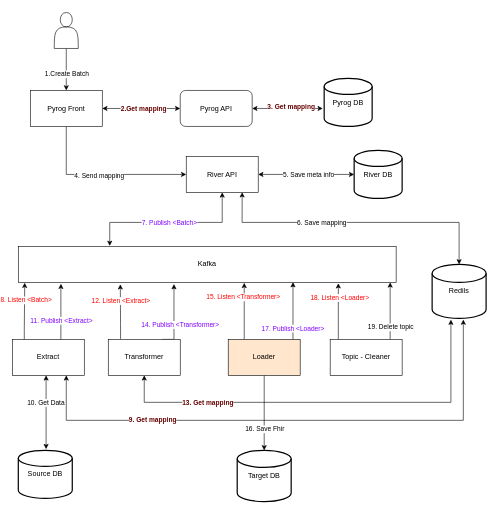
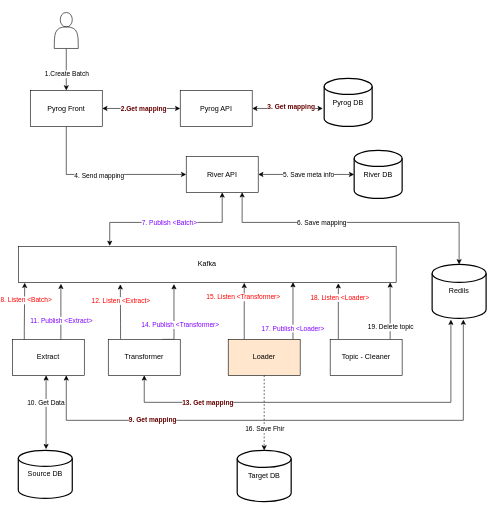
  <mxCell id="0" />
  <mxCell id="1" parent="0" />
  <mxCell id="2" style="edgeStyle=orthogonalEdgeStyle;rounded=0;orthogonalLoop=1;jettySize=auto;html=1;exitX=0.5;exitY=1;exitDx=0;exitDy=0;entryX=0;entryY=0.5;entryDx=0;entryDy=0;" parent="1" source="6" target="15" edge="1"><mxGeometry relative="1" as="geometry" /></mxCell>
  <mxCell id="3" value="4. Send mapping" style="edgeLabel;html=1;align=center;verticalAlign=middle;resizable=0;points=[];" parent="2" vertex="1" connectable="0"><mxGeometry x="-0.043" y="-2" relative="1" as="geometry"><mxPoint as="offset" /></mxGeometry></mxCell>
  <mxCell id="4" style="edgeStyle=orthogonalEdgeStyle;rounded=0;orthogonalLoop=1;jettySize=auto;html=1;startArrow=classic;startFill=1;entryX=0;entryY=0.5;entryDx=0;entryDy=0;exitX=1;exitY=0.5;exitDx=0;exitDy=0;" parent="1" source="6" target="9" edge="1"><mxGeometry relative="1" as="geometry"><mxPoint x="260" y="270" as="targetPoint" /><Array as="points"><mxPoint x="240" y="180" /><mxPoint x="240" y="180" /></Array></mxGeometry></mxCell>
  <mxCell id="5" value="2.Get mapping" style="edgeLabel;html=1;align=center;verticalAlign=middle;resizable=0;points=[];fontStyle=1;fontColor=#660000;" parent="4" vertex="1" connectable="0"><mxGeometry x="-0.007" y="-2" relative="1" as="geometry"><mxPoint x="3" y="-2" as="offset" /></mxGeometry></mxCell>
  <mxCell id="6" value="Pyrog Front" style="rounded=0;whiteSpace=wrap;html=1;" parent="1" vertex="1"><mxGeometry x="50" y="150" width="120" height="60" as="geometry" /></mxCell>
  <mxCell id="7" style="edgeStyle=orthogonalEdgeStyle;rounded=0;orthogonalLoop=1;jettySize=auto;html=1;startArrow=classic;startFill=1;exitX=1;exitY=0.5;exitDx=0;exitDy=0;entryX=-0.029;entryY=0.625;entryDx=0;entryDy=0;entryPerimeter=0;" parent="1" source="9" target="51" edge="1"><mxGeometry relative="1" as="geometry"><mxPoint x="740" y="180" as="targetPoint" /><Array as="points" /></mxGeometry></mxCell>
  <mxCell id="8" value="3. Get mapping" style="edgeLabel;html=1;align=center;verticalAlign=middle;resizable=0;points=[];fontStyle=1;fontColor=#660000;" parent="7" vertex="1" connectable="0"><mxGeometry x="0.096" y="3" relative="1" as="geometry"><mxPoint as="offset" /></mxGeometry></mxCell>
- <mxCell id="9" value="&lt;div&gt;Pyrog API&lt;/div&gt;" style="whiteSpace=wrap;html=1;rounded=1;" parent="1" vertex="1"><mxGeometry x="300" y="150" width="120" height="60" as="geometry" /></mxCell>
+ <mxCell id="9" value="&lt;div&gt;Pyrog API&lt;/div&gt;" style="rounded=0;whiteSpace=wrap;html=1;" parent="1" vertex="1"><mxGeometry x="300" y="150" width="120" height="60" as="geometry" /></mxCell>
  <mxCell id="10" style="edgeStyle=orthogonalEdgeStyle;rounded=0;orthogonalLoop=1;jettySize=auto;html=1;entryX=0;entryY=0.5;entryDx=0;entryDy=0;entryPerimeter=0;startArrow=classic;startFill=1;" parent="1" source="15" target="52" edge="1"><mxGeometry relative="1" as="geometry" /></mxCell>
  <mxCell id="11" value="5. Save meta info" style="edgeLabel;html=1;align=center;verticalAlign=middle;resizable=0;points=[];" parent="10" vertex="1" connectable="0"><mxGeometry x="0.043" y="1" relative="1" as="geometry"><mxPoint as="offset" /></mxGeometry></mxCell>
  <mxCell id="12" style="edgeStyle=orthogonalEdgeStyle;rounded=0;orthogonalLoop=1;jettySize=auto;html=1;startArrow=classic;startFill=1;entryX=0.5;entryY=0;entryDx=0;entryDy=0;entryPerimeter=0;exitX=0.777;exitY=0.995;exitDx=0;exitDy=0;exitPerimeter=0;" parent="1" source="15" target="16" edge="1"><mxGeometry relative="1" as="geometry"><mxPoint x="440" y="460" as="targetPoint" /><Array as="points"><mxPoint x="403" y="370" /><mxPoint x="765" y="370" /></Array></mxGeometry></mxCell>
  <mxCell id="13" value="6. Save mapping" style="edgeLabel;html=1;align=center;verticalAlign=middle;resizable=0;points=[];" parent="12" vertex="1" connectable="0"><mxGeometry x="-0.239" relative="1" as="geometry"><mxPoint as="offset" /></mxGeometry></mxCell>
  <mxCell id="14" value="&lt;font color=&quot;#7F00FF&quot;&gt;7. Publish &amp;lt;Batch&amp;gt;&lt;/font&gt;" style="edgeStyle=orthogonalEdgeStyle;rounded=0;orthogonalLoop=1;jettySize=auto;html=1;startArrow=classic;startFill=1;entryX=0.242;entryY=-0.014;entryDx=0;entryDy=0;entryPerimeter=0;" parent="1" source="15" target="42" edge="1"><mxGeometry relative="1" as="geometry"><mxPoint x="182" y="390" as="targetPoint" /><Array as="points"><mxPoint x="370" y="370" /><mxPoint x="182" y="370" /></Array></mxGeometry></mxCell>
  <mxCell id="15" value="River API" style="rounded=0;whiteSpace=wrap;html=1;" parent="1" vertex="1"><mxGeometry x="310" y="260" width="120" height="60" as="geometry" /></mxCell>
  <mxCell id="16" value="Redils" style="strokeWidth=2;html=1;shape=mxgraph.flowchart.database;whiteSpace=wrap;" parent="1" vertex="1"><mxGeometry x="720" y="440" width="90" height="90" as="geometry" /></mxCell>
  <mxCell id="17" value="Target DB" style="strokeWidth=2;html=1;shape=mxgraph.flowchart.database;whiteSpace=wrap;" parent="1" vertex="1"><mxGeometry x="395" y="750" width="90" height="85.5" as="geometry" /></mxCell>
  <mxCell id="18" value="Source DB" style="strokeWidth=2;html=1;shape=mxgraph.flowchart.database;whiteSpace=wrap;" parent="1" vertex="1"><mxGeometry x="30" y="750" width="90" height="80" as="geometry" /></mxCell>
  <mxCell id="19" style="edgeStyle=orthogonalEdgeStyle;rounded=0;orthogonalLoop=1;jettySize=auto;html=1;entryX=0.515;entryY=-0.025;entryDx=0;entryDy=0;entryPerimeter=0;startArrow=classic;startFill=1;" parent="1" source="27" target="18" edge="1"><mxGeometry relative="1" as="geometry"><Array as="points"><mxPoint x="76" y="748" /></Array></mxGeometry></mxCell>
  <mxCell id="20" value="10. Get Data" style="edgeLabel;html=1;align=center;verticalAlign=middle;resizable=0;points=[];" parent="19" vertex="1" connectable="0"><mxGeometry x="0.273" relative="1" as="geometry"><mxPoint x="-1" y="-33" as="offset" /></mxGeometry></mxCell>
  <mxCell id="21" style="edgeStyle=orthogonalEdgeStyle;rounded=0;orthogonalLoop=1;jettySize=auto;html=1;entryX=0.578;entryY=1.022;entryDx=0;entryDy=0;entryPerimeter=0;startArrow=classic;startFill=1;" parent="1" source="27" target="16" edge="1"><mxGeometry relative="1" as="geometry"><Array as="points"><mxPoint x="110" y="700" /><mxPoint x="772" y="700" /></Array></mxGeometry></mxCell>
  <mxCell id="22" value="9. Get mapping" style="edgeLabel;html=1;align=center;verticalAlign=middle;resizable=0;points=[];fontStyle=1;fontColor=#660000;" parent="21" vertex="1" connectable="0"><mxGeometry x="-0.518" y="2" relative="1" as="geometry"><mxPoint as="offset" /></mxGeometry></mxCell>
  <mxCell id="23" style="edgeStyle=orthogonalEdgeStyle;rounded=0;orthogonalLoop=1;jettySize=auto;html=1;startArrow=none;startFill=0;exitX=0.675;exitY=-0.017;exitDx=0;exitDy=0;exitPerimeter=0;entryX=0.113;entryY=1.039;entryDx=0;entryDy=0;entryPerimeter=0;" parent="1" target="42" edge="1"><mxGeometry relative="1" as="geometry"><mxPoint x="101" y="583.98" as="sourcePoint" /><mxPoint x="140" y="480" as="targetPoint" /><Array as="points"><mxPoint x="101" y="480" /></Array></mxGeometry></mxCell>
  <mxCell id="24" value="11. Publish &amp;lt;Extract&amp;gt;" style="edgeLabel;html=1;align=center;verticalAlign=middle;resizable=0;points=[];fontColor=#7F00FF;" parent="23" vertex="1" connectable="0"><mxGeometry x="0.247" relative="1" as="geometry"><mxPoint y="20" as="offset" /></mxGeometry></mxCell>
  <mxCell id="25" style="edgeStyle=orthogonalEdgeStyle;rounded=0;orthogonalLoop=1;jettySize=auto;html=1;startArrow=none;startFill=0;entryX=0.017;entryY=1.01;entryDx=0;entryDy=0;entryPerimeter=0;exitX=0.158;exitY=0.005;exitDx=0;exitDy=0;exitPerimeter=0;" parent="1" source="27" target="42" edge="1"><mxGeometry relative="1" as="geometry"><mxPoint x="40" y="560" as="sourcePoint" /><mxPoint x="40" y="480" as="targetPoint" /><Array as="points"><mxPoint x="40" y="565" /><mxPoint x="40" y="550" /><mxPoint x="41" y="550" /></Array></mxGeometry></mxCell>
  <mxCell id="26" value="8. Listen &amp;lt;Batch&amp;gt;" style="edgeLabel;html=1;align=center;verticalAlign=middle;resizable=0;points=[];fontColor=#FF0000;" parent="25" vertex="1" connectable="0"><mxGeometry x="0.047" y="-2" relative="1" as="geometry"><mxPoint y="-17" as="offset" /></mxGeometry></mxCell>
  <mxCell id="27" value="Extract" style="rounded=0;whiteSpace=wrap;html=1;" parent="1" vertex="1"><mxGeometry x="20" y="565" width="120" height="60" as="geometry" /></mxCell>
  <mxCell id="28" style="edgeStyle=orthogonalEdgeStyle;rounded=0;orthogonalLoop=1;jettySize=auto;html=1;entryX=0.348;entryY=1.024;entryDx=0;entryDy=0;entryPerimeter=0;startArrow=classic;startFill=1;exitX=0.5;exitY=1;exitDx=0;exitDy=0;" parent="1" source="34" target="16" edge="1"><mxGeometry relative="1" as="geometry"><Array as="points"><mxPoint x="240" y="670" /><mxPoint x="751" y="670" /></Array></mxGeometry></mxCell>
  <mxCell id="29" value="13. Get mapping" style="edgeLabel;html=1;align=center;verticalAlign=middle;resizable=0;points=[];fontStyle=1;fontColor=#660000;" parent="28" vertex="1" connectable="0"><mxGeometry x="-0.236" relative="1" as="geometry"><mxPoint x="-115" as="offset" /></mxGeometry></mxCell>
  <mxCell id="30" style="edgeStyle=orthogonalEdgeStyle;rounded=0;orthogonalLoop=1;jettySize=auto;html=1;exitX=0.171;exitY=-0.012;exitDx=0;exitDy=0;startArrow=none;startFill=0;exitPerimeter=0;entryX=0.27;entryY=1.053;entryDx=0;entryDy=0;entryPerimeter=0;" parent="1" source="34" target="42" edge="1"><mxGeometry relative="1" as="geometry"><mxPoint x="200" y="472" as="targetPoint" /><Array as="points"><mxPoint x="201" y="540" /><mxPoint x="200" y="540" /></Array></mxGeometry></mxCell>
  <mxCell id="31" value="12. Listen &amp;lt;Extract&amp;gt;" style="edgeLabel;html=1;align=center;verticalAlign=middle;resizable=0;points=[];fontColor=#FF0000;" parent="30" vertex="1" connectable="0"><mxGeometry x="0.051" y="-1" relative="1" as="geometry"><mxPoint x="-1" y="-16" as="offset" /></mxGeometry></mxCell>
  <mxCell id="32" style="edgeStyle=orthogonalEdgeStyle;rounded=0;orthogonalLoop=1;jettySize=auto;html=1;exitX=0.75;exitY=0;exitDx=0;exitDy=0;startArrow=none;startFill=0;entryX=0.412;entryY=1.048;entryDx=0;entryDy=0;entryPerimeter=0;" parent="1" source="34" target="42" edge="1"><mxGeometry relative="1" as="geometry"><mxPoint x="290" y="490" as="targetPoint" /><Array as="points"><mxPoint x="290" y="565" /></Array></mxGeometry></mxCell>
  <mxCell id="33" value="14. Publish &amp;lt;Transformer&amp;gt;" style="edgeLabel;html=1;align=center;verticalAlign=middle;resizable=0;points=[];fontColor=#7F00FF;" parent="32" vertex="1" connectable="0"><mxGeometry x="0.226" y="-2" relative="1" as="geometry"><mxPoint x="8" y="24" as="offset" /></mxGeometry></mxCell>
  <mxCell id="34" value="Transformer" style="rounded=0;whiteSpace=wrap;html=1;" parent="1" vertex="1"><mxGeometry x="180" y="565" width="120" height="60" as="geometry" /></mxCell>
  <mxCell id="35" style="edgeStyle=orthogonalEdgeStyle;rounded=0;orthogonalLoop=1;jettySize=auto;html=1;entryX=0.727;entryY=0.993;entryDx=0;entryDy=0;entryPerimeter=0;startArrow=none;startFill=0;" parent="1" source="41" target="42" edge="1"><mxGeometry relative="1" as="geometry"><Array as="points"><mxPoint x="488" y="550" /><mxPoint x="488" y="550" /></Array></mxGeometry></mxCell>
  <mxCell id="36" value="17. Publish &amp;lt;Loader&amp;gt;" style="edgeLabel;html=1;align=center;verticalAlign=middle;resizable=0;points=[];fontColor=#7F00FF;" parent="35" vertex="1" connectable="0"><mxGeometry x="0.242" relative="1" as="geometry"><mxPoint x="-1" y="40" as="offset" /></mxGeometry></mxCell>
  <mxCell id="37" style="edgeStyle=orthogonalEdgeStyle;rounded=0;orthogonalLoop=1;jettySize=auto;html=1;startArrow=none;startFill=0;entryX=0.598;entryY=1.013;entryDx=0;entryDy=0;entryPerimeter=0;" parent="1" source="41" target="42" edge="1"><mxGeometry relative="1" as="geometry"><mxPoint x="407" y="472" as="targetPoint" /><Array as="points"><mxPoint x="407" y="550" /></Array></mxGeometry></mxCell>
  <mxCell id="38" value="15. Listen &amp;lt;Transformer&amp;gt;" style="edgeLabel;html=1;align=center;verticalAlign=middle;resizable=0;points=[];fontColor=#FF0000;" parent="37" vertex="1" connectable="0"><mxGeometry x="0.264" relative="1" as="geometry"><mxPoint x="-2" y="-11" as="offset" /></mxGeometry></mxCell>
- <mxCell id="39" style="edgeStyle=orthogonalEdgeStyle;rounded=0;orthogonalLoop=1;jettySize=auto;html=1;entryX=0.5;entryY=0;entryDx=0;entryDy=0;entryPerimeter=0;startArrow=none;startFill=0;" parent="1" source="41" target="17" edge="1"><mxGeometry relative="1" as="geometry"><Array as="points"><mxPoint x="440" y="750" /><mxPoint x="440" y="750" /></Array></mxGeometry></mxCell>
+ <mxCell id="39" style="edgeStyle=orthogonalEdgeStyle;rounded=0;orthogonalLoop=1;jettySize=auto;html=1;entryX=0.5;entryY=0;entryDx=0;entryDy=0;entryPerimeter=0;startArrow=none;startFill=0;dashed=1;" parent="1" source="41" target="17" edge="1"><mxGeometry relative="1" as="geometry"><Array as="points"><mxPoint x="440" y="750" /><mxPoint x="440" y="750" /></Array></mxGeometry></mxCell>
  <mxCell id="40" value="16. Save Fhir" style="edgeLabel;html=1;align=center;verticalAlign=middle;resizable=0;points=[];" parent="39" vertex="1" connectable="0"><mxGeometry x="-0.105" relative="1" as="geometry"><mxPoint y="33" as="offset" /></mxGeometry></mxCell>
  <mxCell id="41" value="Loader" style="rounded=0;whiteSpace=wrap;html=1;fillColor=#ffe6cc;" parent="1" vertex="1"><mxGeometry x="380" y="565" width="120" height="60" as="geometry" /></mxCell>
  <mxCell id="42" value="Kafka" style="rounded=0;whiteSpace=wrap;html=1;" parent="1" vertex="1"><mxGeometry x="30" y="410" width="630" height="60" as="geometry" /></mxCell>
  <mxCell id="43" style="edgeStyle=orthogonalEdgeStyle;rounded=0;orthogonalLoop=1;jettySize=auto;html=1;startArrow=none;startFill=0;" parent="1" source="47" target="42" edge="1"><mxGeometry relative="1" as="geometry"><mxPoint x="641" y="473" as="targetPoint" /><Array as="points"><mxPoint x="650" y="510" /><mxPoint x="650" y="510" /></Array></mxGeometry></mxCell>
  <mxCell id="44" value="19. Delete topic" style="edgeLabel;html=1;align=center;verticalAlign=middle;resizable=0;points=[];" parent="43" vertex="1" connectable="0"><mxGeometry x="0.15" relative="1" as="geometry"><mxPoint y="34" as="offset" /></mxGeometry></mxCell>
  <mxCell id="45" style="edgeStyle=orthogonalEdgeStyle;rounded=0;orthogonalLoop=1;jettySize=auto;html=1;entryX=0.847;entryY=1.024;entryDx=0;entryDy=0;entryPerimeter=0;startArrow=none;startFill=0;" parent="1" source="47" target="42" edge="1"><mxGeometry relative="1" as="geometry"><Array as="points"><mxPoint x="564" y="524" /></Array></mxGeometry></mxCell>
  <mxCell id="46" value="18. Listen &amp;lt;Loader&amp;gt;" style="edgeLabel;html=1;align=center;verticalAlign=middle;resizable=0;points=[];fontColor=#FF0000;" parent="45" vertex="1" connectable="0"><mxGeometry x="0.317" y="-2" relative="1" as="geometry"><mxPoint y="-8" as="offset" /></mxGeometry></mxCell>
  <mxCell id="47" value="Topic - Cleaner" style="rounded=0;whiteSpace=wrap;html=1;" parent="1" vertex="1"><mxGeometry x="550" y="565" width="120" height="60" as="geometry" /></mxCell>
  <mxCell id="48" style="edgeStyle=orthogonalEdgeStyle;rounded=0;orthogonalLoop=1;jettySize=auto;html=1;" parent="1" source="50" target="6" edge="1"><mxGeometry relative="1" as="geometry" /></mxCell>
  <mxCell id="49" value="1.Create Batch" style="edgeLabel;html=1;align=center;verticalAlign=middle;resizable=0;points=[];" parent="48" vertex="1" connectable="0"><mxGeometry x="0.191" relative="1" as="geometry"><mxPoint as="offset" /></mxGeometry></mxCell>
  <mxCell id="50" value="" style="shape=actor;whiteSpace=wrap;html=1;" parent="1" vertex="1"><mxGeometry x="90" y="20" width="40" height="60" as="geometry" /></mxCell>
  <mxCell id="51" value="Pyrog DB" style="strokeWidth=2;html=1;shape=mxgraph.flowchart.database;whiteSpace=wrap;" parent="1" vertex="1"><mxGeometry x="540" y="130" width="80" height="80" as="geometry" /></mxCell>
  <mxCell id="52" value="River DB" style="strokeWidth=2;html=1;shape=mxgraph.flowchart.database;whiteSpace=wrap;" parent="1" vertex="1"><mxGeometry x="590" y="250" width="80" height="80" as="geometry" /></mxCell>
